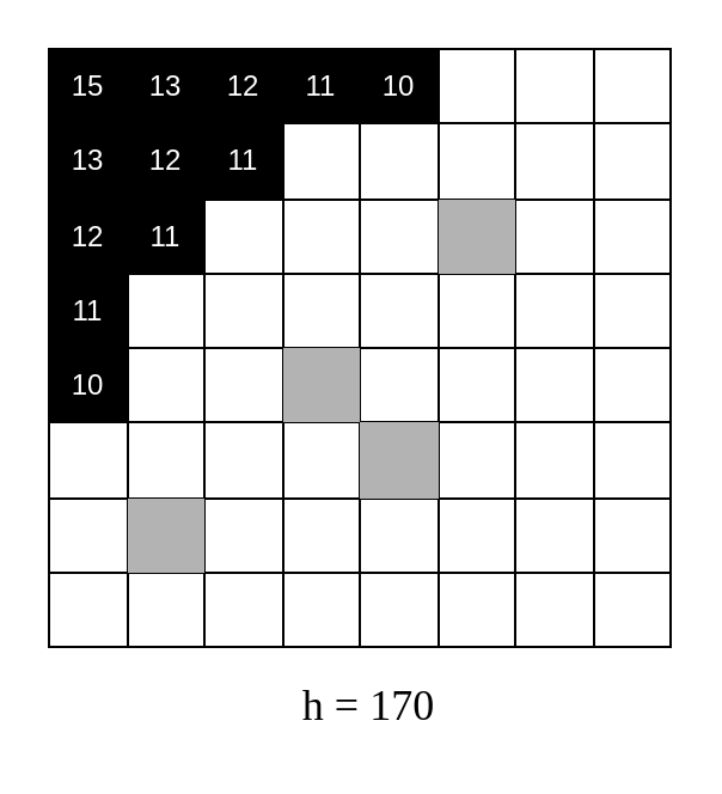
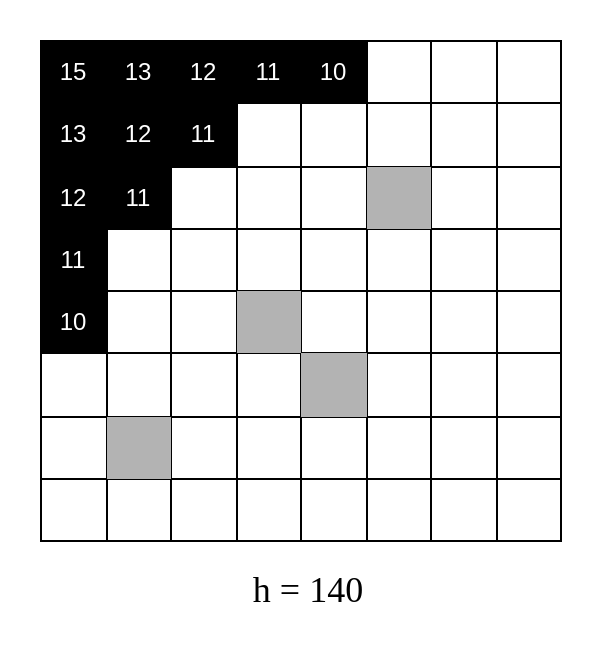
  <mxCell id="0" />
  <mxCell id="1" parent="0" />
  <mxCell id="2" value="" style="shape=table;startSize=0;container=1;collapsible=0;childLayout=tableLayout;" parent="1" vertex="1"><mxGeometry x="20" y="20" width="260" height="250" as="geometry" /></mxCell>
  <mxCell id="3" value="" style="shape=tableRow;horizontal=0;startSize=0;swimlaneHead=0;swimlaneBody=0;strokeColor=inherit;top=0;left=0;bottom=0;right=0;collapsible=0;dropTarget=0;fillColor=none;points=[[0,0.5],[1,0.5]];portConstraint=eastwest;" parent="2" vertex="1"><mxGeometry width="260" height="31" as="geometry" /></mxCell>
  <mxCell id="4" value="&lt;font color=&quot;#ffffff&quot;&gt;15&lt;/font&gt;" style="shape=partialRectangle;html=1;whiteSpace=wrap;connectable=0;strokeColor=inherit;overflow=hidden;fillColor=#000000;top=0;left=0;bottom=0;right=0;pointerEvents=1;" parent="3" vertex="1"><mxGeometry width="33" height="31" as="geometry"><mxRectangle width="33" height="31" as="alternateBounds" /></mxGeometry></mxCell>
  <mxCell id="5" value="&lt;font color=&quot;#ffffff&quot;&gt;13&lt;/font&gt;" style="shape=partialRectangle;html=1;whiteSpace=wrap;connectable=0;strokeColor=inherit;overflow=hidden;fillColor=#000000;top=0;left=0;bottom=0;right=0;pointerEvents=1;" parent="3" vertex="1"><mxGeometry x="33" width="32" height="31" as="geometry"><mxRectangle width="32" height="31" as="alternateBounds" /></mxGeometry></mxCell>
  <mxCell id="6" value="&lt;font color=&quot;#ffffff&quot;&gt;12&lt;/font&gt;" style="shape=partialRectangle;html=1;whiteSpace=wrap;connectable=0;strokeColor=inherit;overflow=hidden;fillColor=#000000;top=0;left=0;bottom=0;right=0;pointerEvents=1;" parent="3" vertex="1"><mxGeometry x="65" width="33" height="31" as="geometry"><mxRectangle width="33" height="31" as="alternateBounds" /></mxGeometry></mxCell>
  <mxCell id="7" value="&lt;font color=&quot;#ffffff&quot;&gt;11&lt;/font&gt;" style="shape=partialRectangle;html=1;whiteSpace=wrap;connectable=0;strokeColor=inherit;overflow=hidden;fillColor=#000000;top=0;left=0;bottom=0;right=0;pointerEvents=1;" parent="3" vertex="1"><mxGeometry x="98" width="32" height="31" as="geometry"><mxRectangle width="32" height="31" as="alternateBounds" /></mxGeometry></mxCell>
  <mxCell id="8" value="&lt;font color=&quot;#ffffff&quot;&gt;10&lt;/font&gt;" style="shape=partialRectangle;html=1;whiteSpace=wrap;connectable=0;strokeColor=inherit;overflow=hidden;fillColor=#000000;top=0;left=0;bottom=0;right=0;pointerEvents=1;" parent="3" vertex="1"><mxGeometry x="130" width="33" height="31" as="geometry"><mxRectangle width="33" height="31" as="alternateBounds" /></mxGeometry></mxCell>
  <mxCell id="9" value="" style="shape=partialRectangle;html=1;whiteSpace=wrap;connectable=0;strokeColor=inherit;overflow=hidden;fillColor=none;top=0;left=0;bottom=0;right=0;pointerEvents=1;" parent="3" vertex="1"><mxGeometry x="163" width="32" height="31" as="geometry"><mxRectangle width="32" height="31" as="alternateBounds" /></mxGeometry></mxCell>
  <mxCell id="10" value="" style="shape=partialRectangle;html=1;whiteSpace=wrap;connectable=0;strokeColor=inherit;overflow=hidden;fillColor=none;top=0;left=0;bottom=0;right=0;pointerEvents=1;" parent="3" vertex="1"><mxGeometry x="195" width="33" height="31" as="geometry"><mxRectangle width="33" height="31" as="alternateBounds" /></mxGeometry></mxCell>
  <mxCell id="11" value="" style="shape=partialRectangle;html=1;whiteSpace=wrap;connectable=0;strokeColor=inherit;overflow=hidden;fillColor=none;top=0;left=0;bottom=0;right=0;pointerEvents=1;" parent="3" vertex="1"><mxGeometry x="228" width="32" height="31" as="geometry"><mxRectangle width="32" height="31" as="alternateBounds" /></mxGeometry></mxCell>
  <mxCell id="12" value="" style="shape=tableRow;horizontal=0;startSize=0;swimlaneHead=0;swimlaneBody=0;strokeColor=inherit;top=0;left=0;bottom=0;right=0;collapsible=0;dropTarget=0;fillColor=none;points=[[0,0.5],[1,0.5]];portConstraint=eastwest;" parent="2" vertex="1"><mxGeometry y="31" width="260" height="32" as="geometry" /></mxCell>
  <mxCell id="13" value="&lt;font color=&quot;#ffffff&quot;&gt;13&lt;/font&gt;" style="shape=partialRectangle;html=1;whiteSpace=wrap;connectable=0;strokeColor=inherit;overflow=hidden;fillColor=#000000;top=0;left=0;bottom=0;right=0;pointerEvents=1;" parent="12" vertex="1"><mxGeometry width="33" height="32" as="geometry"><mxRectangle width="33" height="32" as="alternateBounds" /></mxGeometry></mxCell>
  <mxCell id="14" value="&lt;font color=&quot;#ffffff&quot;&gt;12&lt;/font&gt;" style="shape=partialRectangle;html=1;whiteSpace=wrap;connectable=0;strokeColor=inherit;overflow=hidden;fillColor=#000000;top=0;left=0;bottom=0;right=0;pointerEvents=1;" parent="12" vertex="1"><mxGeometry x="33" width="32" height="32" as="geometry"><mxRectangle width="32" height="32" as="alternateBounds" /></mxGeometry></mxCell>
  <mxCell id="15" value="&lt;font color=&quot;#ffffff&quot;&gt;11&lt;/font&gt;" style="shape=partialRectangle;html=1;whiteSpace=wrap;connectable=0;strokeColor=inherit;overflow=hidden;fillColor=#000000;top=0;left=0;bottom=0;right=0;pointerEvents=1;" parent="12" vertex="1"><mxGeometry x="65" width="33" height="32" as="geometry"><mxRectangle width="33" height="32" as="alternateBounds" /></mxGeometry></mxCell>
  <mxCell id="16" value="" style="shape=partialRectangle;html=1;whiteSpace=wrap;connectable=0;strokeColor=inherit;overflow=hidden;fillColor=none;top=0;left=0;bottom=0;right=0;pointerEvents=1;" parent="12" vertex="1"><mxGeometry x="98" width="32" height="32" as="geometry"><mxRectangle width="32" height="32" as="alternateBounds" /></mxGeometry></mxCell>
  <mxCell id="17" value="" style="shape=partialRectangle;html=1;whiteSpace=wrap;connectable=0;strokeColor=inherit;overflow=hidden;fillColor=none;top=0;left=0;bottom=0;right=0;pointerEvents=1;" parent="12" vertex="1"><mxGeometry x="130" width="33" height="32" as="geometry"><mxRectangle width="33" height="32" as="alternateBounds" /></mxGeometry></mxCell>
  <mxCell id="18" value="" style="shape=partialRectangle;html=1;whiteSpace=wrap;connectable=0;strokeColor=inherit;overflow=hidden;fillColor=none;top=0;left=0;bottom=0;right=0;pointerEvents=1;" parent="12" vertex="1"><mxGeometry x="163" width="32" height="32" as="geometry"><mxRectangle width="32" height="32" as="alternateBounds" /></mxGeometry></mxCell>
  <mxCell id="19" value="" style="shape=partialRectangle;html=1;whiteSpace=wrap;connectable=0;strokeColor=inherit;overflow=hidden;fillColor=none;top=0;left=0;bottom=0;right=0;pointerEvents=1;" parent="12" vertex="1"><mxGeometry x="195" width="33" height="32" as="geometry"><mxRectangle width="33" height="32" as="alternateBounds" /></mxGeometry></mxCell>
  <mxCell id="20" value="" style="shape=partialRectangle;html=1;whiteSpace=wrap;connectable=0;strokeColor=inherit;overflow=hidden;fillColor=none;top=0;left=0;bottom=0;right=0;pointerEvents=1;" parent="12" vertex="1"><mxGeometry x="228" width="32" height="32" as="geometry"><mxRectangle width="32" height="32" as="alternateBounds" /></mxGeometry></mxCell>
  <mxCell id="21" value="" style="shape=tableRow;horizontal=0;startSize=0;swimlaneHead=0;swimlaneBody=0;strokeColor=inherit;top=0;left=0;bottom=0;right=0;collapsible=0;dropTarget=0;fillColor=none;points=[[0,0.5],[1,0.5]];portConstraint=eastwest;" parent="2" vertex="1"><mxGeometry y="63" width="260" height="31" as="geometry" /></mxCell>
  <mxCell id="22" value="&lt;font color=&quot;#ffffff&quot;&gt;12&lt;/font&gt;" style="shape=partialRectangle;html=1;whiteSpace=wrap;connectable=0;strokeColor=inherit;overflow=hidden;fillColor=#000000;top=0;left=0;bottom=0;right=0;pointerEvents=1;" parent="21" vertex="1"><mxGeometry width="33" height="31" as="geometry"><mxRectangle width="33" height="31" as="alternateBounds" /></mxGeometry></mxCell>
  <mxCell id="23" value="&lt;font color=&quot;#ffffff&quot;&gt;11&lt;/font&gt;" style="shape=partialRectangle;html=1;whiteSpace=wrap;connectable=0;strokeColor=inherit;overflow=hidden;fillColor=#000000;top=0;left=0;bottom=0;right=0;pointerEvents=1;" parent="21" vertex="1"><mxGeometry x="33" width="32" height="31" as="geometry"><mxRectangle width="32" height="31" as="alternateBounds" /></mxGeometry></mxCell>
  <mxCell id="24" value="" style="shape=partialRectangle;html=1;whiteSpace=wrap;connectable=0;strokeColor=inherit;overflow=hidden;fillColor=none;top=0;left=0;bottom=0;right=0;pointerEvents=1;" parent="21" vertex="1"><mxGeometry x="65" width="33" height="31" as="geometry"><mxRectangle width="33" height="31" as="alternateBounds" /></mxGeometry></mxCell>
  <mxCell id="25" value="" style="shape=partialRectangle;html=1;whiteSpace=wrap;connectable=0;strokeColor=inherit;overflow=hidden;fillColor=none;top=0;left=0;bottom=0;right=0;pointerEvents=1;" parent="21" vertex="1"><mxGeometry x="98" width="32" height="31" as="geometry"><mxRectangle width="32" height="31" as="alternateBounds" /></mxGeometry></mxCell>
  <mxCell id="26" value="" style="shape=partialRectangle;html=1;whiteSpace=wrap;connectable=0;strokeColor=inherit;overflow=hidden;fillColor=none;top=0;left=0;bottom=0;right=0;pointerEvents=1;" parent="21" vertex="1"><mxGeometry x="130" width="33" height="31" as="geometry"><mxRectangle width="33" height="31" as="alternateBounds" /></mxGeometry></mxCell>
  <mxCell id="27" value="" style="shape=partialRectangle;html=1;whiteSpace=wrap;connectable=0;strokeColor=inherit;overflow=hidden;fillColor=#B3B3B3;top=0;left=0;bottom=0;right=0;pointerEvents=1;" parent="21" vertex="1"><mxGeometry x="163" width="32" height="31" as="geometry"><mxRectangle width="32" height="31" as="alternateBounds" /></mxGeometry></mxCell>
  <mxCell id="28" value="" style="shape=partialRectangle;html=1;whiteSpace=wrap;connectable=0;strokeColor=inherit;overflow=hidden;fillColor=none;top=0;left=0;bottom=0;right=0;pointerEvents=1;" parent="21" vertex="1"><mxGeometry x="195" width="33" height="31" as="geometry"><mxRectangle width="33" height="31" as="alternateBounds" /></mxGeometry></mxCell>
  <mxCell id="29" value="" style="shape=partialRectangle;html=1;whiteSpace=wrap;connectable=0;strokeColor=inherit;overflow=hidden;fillColor=none;top=0;left=0;bottom=0;right=0;pointerEvents=1;" parent="21" vertex="1"><mxGeometry x="228" width="32" height="31" as="geometry"><mxRectangle width="32" height="31" as="alternateBounds" /></mxGeometry></mxCell>
  <mxCell id="30" value="" style="shape=tableRow;horizontal=0;startSize=0;swimlaneHead=0;swimlaneBody=0;strokeColor=inherit;top=0;left=0;bottom=0;right=0;collapsible=0;dropTarget=0;fillColor=none;points=[[0,0.5],[1,0.5]];portConstraint=eastwest;" parent="2" vertex="1"><mxGeometry y="94" width="260" height="31" as="geometry" /></mxCell>
  <mxCell id="31" value="&lt;font color=&quot;#ffffff&quot;&gt;11&lt;/font&gt;" style="shape=partialRectangle;html=1;whiteSpace=wrap;connectable=0;strokeColor=inherit;overflow=hidden;fillColor=#000000;top=0;left=0;bottom=0;right=0;pointerEvents=1;" parent="30" vertex="1"><mxGeometry width="33" height="31" as="geometry"><mxRectangle width="33" height="31" as="alternateBounds" /></mxGeometry></mxCell>
  <mxCell id="32" value="" style="shape=partialRectangle;html=1;whiteSpace=wrap;connectable=0;strokeColor=inherit;overflow=hidden;fillColor=none;top=0;left=0;bottom=0;right=0;pointerEvents=1;" parent="30" vertex="1"><mxGeometry x="33" width="32" height="31" as="geometry"><mxRectangle width="32" height="31" as="alternateBounds" /></mxGeometry></mxCell>
  <mxCell id="33" value="" style="shape=partialRectangle;html=1;whiteSpace=wrap;connectable=0;strokeColor=inherit;overflow=hidden;fillColor=none;top=0;left=0;bottom=0;right=0;pointerEvents=1;" parent="30" vertex="1"><mxGeometry x="65" width="33" height="31" as="geometry"><mxRectangle width="33" height="31" as="alternateBounds" /></mxGeometry></mxCell>
  <mxCell id="34" value="" style="shape=partialRectangle;html=1;whiteSpace=wrap;connectable=0;strokeColor=inherit;overflow=hidden;fillColor=none;top=0;left=0;bottom=0;right=0;pointerEvents=1;" parent="30" vertex="1"><mxGeometry x="98" width="32" height="31" as="geometry"><mxRectangle width="32" height="31" as="alternateBounds" /></mxGeometry></mxCell>
  <mxCell id="35" value="" style="shape=partialRectangle;html=1;whiteSpace=wrap;connectable=0;strokeColor=inherit;overflow=hidden;fillColor=none;top=0;left=0;bottom=0;right=0;pointerEvents=1;" parent="30" vertex="1"><mxGeometry x="130" width="33" height="31" as="geometry"><mxRectangle width="33" height="31" as="alternateBounds" /></mxGeometry></mxCell>
  <mxCell id="36" value="" style="shape=partialRectangle;html=1;whiteSpace=wrap;connectable=0;strokeColor=inherit;overflow=hidden;fillColor=none;top=0;left=0;bottom=0;right=0;pointerEvents=1;" parent="30" vertex="1"><mxGeometry x="163" width="32" height="31" as="geometry"><mxRectangle width="32" height="31" as="alternateBounds" /></mxGeometry></mxCell>
  <mxCell id="37" value="" style="shape=partialRectangle;html=1;whiteSpace=wrap;connectable=0;strokeColor=inherit;overflow=hidden;fillColor=none;top=0;left=0;bottom=0;right=0;pointerEvents=1;" parent="30" vertex="1"><mxGeometry x="195" width="33" height="31" as="geometry"><mxRectangle width="33" height="31" as="alternateBounds" /></mxGeometry></mxCell>
  <mxCell id="38" value="" style="shape=partialRectangle;html=1;whiteSpace=wrap;connectable=0;strokeColor=inherit;overflow=hidden;fillColor=none;top=0;left=0;bottom=0;right=0;pointerEvents=1;" parent="30" vertex="1"><mxGeometry x="228" width="32" height="31" as="geometry"><mxRectangle width="32" height="31" as="alternateBounds" /></mxGeometry></mxCell>
  <mxCell id="39" value="" style="shape=tableRow;horizontal=0;startSize=0;swimlaneHead=0;swimlaneBody=0;strokeColor=inherit;top=0;left=0;bottom=0;right=0;collapsible=0;dropTarget=0;fillColor=none;points=[[0,0.5],[1,0.5]];portConstraint=eastwest;" parent="2" vertex="1"><mxGeometry y="125" width="260" height="31" as="geometry" /></mxCell>
  <mxCell id="40" value="&lt;font color=&quot;#ffffff&quot;&gt;10&lt;/font&gt;" style="shape=partialRectangle;html=1;whiteSpace=wrap;connectable=0;strokeColor=inherit;overflow=hidden;fillColor=#000000;top=0;left=0;bottom=0;right=0;pointerEvents=1;" parent="39" vertex="1"><mxGeometry width="33" height="31" as="geometry"><mxRectangle width="33" height="31" as="alternateBounds" /></mxGeometry></mxCell>
  <mxCell id="41" value="" style="shape=partialRectangle;html=1;whiteSpace=wrap;connectable=0;strokeColor=inherit;overflow=hidden;fillColor=none;top=0;left=0;bottom=0;right=0;pointerEvents=1;" parent="39" vertex="1"><mxGeometry x="33" width="32" height="31" as="geometry"><mxRectangle width="32" height="31" as="alternateBounds" /></mxGeometry></mxCell>
  <mxCell id="42" value="" style="shape=partialRectangle;html=1;whiteSpace=wrap;connectable=0;strokeColor=inherit;overflow=hidden;fillColor=none;top=0;left=0;bottom=0;right=0;pointerEvents=1;" parent="39" vertex="1"><mxGeometry x="65" width="33" height="31" as="geometry"><mxRectangle width="33" height="31" as="alternateBounds" /></mxGeometry></mxCell>
  <mxCell id="43" value="" style="shape=partialRectangle;html=1;whiteSpace=wrap;connectable=0;strokeColor=inherit;overflow=hidden;fillColor=#B3B3B3;top=0;left=0;bottom=0;right=0;pointerEvents=1;" parent="39" vertex="1"><mxGeometry x="98" width="32" height="31" as="geometry"><mxRectangle width="32" height="31" as="alternateBounds" /></mxGeometry></mxCell>
  <mxCell id="44" value="" style="shape=partialRectangle;html=1;whiteSpace=wrap;connectable=0;strokeColor=inherit;overflow=hidden;fillColor=none;top=0;left=0;bottom=0;right=0;pointerEvents=1;" parent="39" vertex="1"><mxGeometry x="130" width="33" height="31" as="geometry"><mxRectangle width="33" height="31" as="alternateBounds" /></mxGeometry></mxCell>
  <mxCell id="45" value="" style="shape=partialRectangle;html=1;whiteSpace=wrap;connectable=0;strokeColor=inherit;overflow=hidden;fillColor=none;top=0;left=0;bottom=0;right=0;pointerEvents=1;" parent="39" vertex="1"><mxGeometry x="163" width="32" height="31" as="geometry"><mxRectangle width="32" height="31" as="alternateBounds" /></mxGeometry></mxCell>
  <mxCell id="46" value="" style="shape=partialRectangle;html=1;whiteSpace=wrap;connectable=0;strokeColor=inherit;overflow=hidden;fillColor=none;top=0;left=0;bottom=0;right=0;pointerEvents=1;" parent="39" vertex="1"><mxGeometry x="195" width="33" height="31" as="geometry"><mxRectangle width="33" height="31" as="alternateBounds" /></mxGeometry></mxCell>
  <mxCell id="47" value="" style="shape=partialRectangle;html=1;whiteSpace=wrap;connectable=0;strokeColor=inherit;overflow=hidden;fillColor=none;top=0;left=0;bottom=0;right=0;pointerEvents=1;" parent="39" vertex="1"><mxGeometry x="228" width="32" height="31" as="geometry"><mxRectangle width="32" height="31" as="alternateBounds" /></mxGeometry></mxCell>
  <mxCell id="48" value="" style="shape=tableRow;horizontal=0;startSize=0;swimlaneHead=0;swimlaneBody=0;strokeColor=inherit;top=0;left=0;bottom=0;right=0;collapsible=0;dropTarget=0;fillColor=none;points=[[0,0.5],[1,0.5]];portConstraint=eastwest;" parent="2" vertex="1"><mxGeometry y="156" width="260" height="32" as="geometry" /></mxCell>
  <mxCell id="49" value="" style="shape=partialRectangle;html=1;whiteSpace=wrap;connectable=0;strokeColor=inherit;overflow=hidden;fillColor=none;top=0;left=0;bottom=0;right=0;pointerEvents=1;" parent="48" vertex="1"><mxGeometry width="33" height="32" as="geometry"><mxRectangle width="33" height="32" as="alternateBounds" /></mxGeometry></mxCell>
  <mxCell id="50" value="" style="shape=partialRectangle;html=1;whiteSpace=wrap;connectable=0;strokeColor=inherit;overflow=hidden;fillColor=none;top=0;left=0;bottom=0;right=0;pointerEvents=1;" parent="48" vertex="1"><mxGeometry x="33" width="32" height="32" as="geometry"><mxRectangle width="32" height="32" as="alternateBounds" /></mxGeometry></mxCell>
  <mxCell id="51" value="" style="shape=partialRectangle;html=1;whiteSpace=wrap;connectable=0;strokeColor=inherit;overflow=hidden;fillColor=none;top=0;left=0;bottom=0;right=0;pointerEvents=1;" parent="48" vertex="1"><mxGeometry x="65" width="33" height="32" as="geometry"><mxRectangle width="33" height="32" as="alternateBounds" /></mxGeometry></mxCell>
  <mxCell id="52" value="" style="shape=partialRectangle;html=1;whiteSpace=wrap;connectable=0;strokeColor=inherit;overflow=hidden;fillColor=none;top=0;left=0;bottom=0;right=0;pointerEvents=1;" parent="48" vertex="1"><mxGeometry x="98" width="32" height="32" as="geometry"><mxRectangle width="32" height="32" as="alternateBounds" /></mxGeometry></mxCell>
  <mxCell id="53" value="" style="shape=partialRectangle;html=1;whiteSpace=wrap;connectable=0;strokeColor=inherit;overflow=hidden;fillColor=#B3B3B3;top=0;left=0;bottom=0;right=0;pointerEvents=1;" parent="48" vertex="1"><mxGeometry x="130" width="33" height="32" as="geometry"><mxRectangle width="33" height="32" as="alternateBounds" /></mxGeometry></mxCell>
  <mxCell id="54" value="" style="shape=partialRectangle;html=1;whiteSpace=wrap;connectable=0;strokeColor=inherit;overflow=hidden;fillColor=none;top=0;left=0;bottom=0;right=0;pointerEvents=1;" parent="48" vertex="1"><mxGeometry x="163" width="32" height="32" as="geometry"><mxRectangle width="32" height="32" as="alternateBounds" /></mxGeometry></mxCell>
  <mxCell id="55" value="" style="shape=partialRectangle;html=1;whiteSpace=wrap;connectable=0;strokeColor=inherit;overflow=hidden;fillColor=none;top=0;left=0;bottom=0;right=0;pointerEvents=1;" parent="48" vertex="1"><mxGeometry x="195" width="33" height="32" as="geometry"><mxRectangle width="33" height="32" as="alternateBounds" /></mxGeometry></mxCell>
  <mxCell id="56" value="" style="shape=partialRectangle;html=1;whiteSpace=wrap;connectable=0;strokeColor=inherit;overflow=hidden;fillColor=none;top=0;left=0;bottom=0;right=0;pointerEvents=1;" parent="48" vertex="1"><mxGeometry x="228" width="32" height="32" as="geometry"><mxRectangle width="32" height="32" as="alternateBounds" /></mxGeometry></mxCell>
  <mxCell id="57" value="" style="shape=tableRow;horizontal=0;startSize=0;swimlaneHead=0;swimlaneBody=0;strokeColor=inherit;top=0;left=0;bottom=0;right=0;collapsible=0;dropTarget=0;fillColor=none;points=[[0,0.5],[1,0.5]];portConstraint=eastwest;" parent="2" vertex="1"><mxGeometry y="188" width="260" height="31" as="geometry" /></mxCell>
  <mxCell id="58" value="" style="shape=partialRectangle;html=1;whiteSpace=wrap;connectable=0;strokeColor=inherit;overflow=hidden;fillColor=none;top=0;left=0;bottom=0;right=0;pointerEvents=1;" parent="57" vertex="1"><mxGeometry width="33" height="31" as="geometry"><mxRectangle width="33" height="31" as="alternateBounds" /></mxGeometry></mxCell>
  <mxCell id="59" value="" style="shape=partialRectangle;html=1;whiteSpace=wrap;connectable=0;strokeColor=inherit;overflow=hidden;fillColor=#B3B3B3;top=0;left=0;bottom=0;right=0;pointerEvents=1;" parent="57" vertex="1"><mxGeometry x="33" width="32" height="31" as="geometry"><mxRectangle width="32" height="31" as="alternateBounds" /></mxGeometry></mxCell>
  <mxCell id="60" value="" style="shape=partialRectangle;html=1;whiteSpace=wrap;connectable=0;strokeColor=inherit;overflow=hidden;fillColor=none;top=0;left=0;bottom=0;right=0;pointerEvents=1;" parent="57" vertex="1"><mxGeometry x="65" width="33" height="31" as="geometry"><mxRectangle width="33" height="31" as="alternateBounds" /></mxGeometry></mxCell>
  <mxCell id="61" value="" style="shape=partialRectangle;html=1;whiteSpace=wrap;connectable=0;strokeColor=inherit;overflow=hidden;fillColor=none;top=0;left=0;bottom=0;right=0;pointerEvents=1;" parent="57" vertex="1"><mxGeometry x="98" width="32" height="31" as="geometry"><mxRectangle width="32" height="31" as="alternateBounds" /></mxGeometry></mxCell>
  <mxCell id="62" value="" style="shape=partialRectangle;html=1;whiteSpace=wrap;connectable=0;strokeColor=inherit;overflow=hidden;fillColor=none;top=0;left=0;bottom=0;right=0;pointerEvents=1;" parent="57" vertex="1"><mxGeometry x="130" width="33" height="31" as="geometry"><mxRectangle width="33" height="31" as="alternateBounds" /></mxGeometry></mxCell>
  <mxCell id="63" value="" style="shape=partialRectangle;html=1;whiteSpace=wrap;connectable=0;strokeColor=inherit;overflow=hidden;fillColor=none;top=0;left=0;bottom=0;right=0;pointerEvents=1;" parent="57" vertex="1"><mxGeometry x="163" width="32" height="31" as="geometry"><mxRectangle width="32" height="31" as="alternateBounds" /></mxGeometry></mxCell>
  <mxCell id="64" value="" style="shape=partialRectangle;html=1;whiteSpace=wrap;connectable=0;strokeColor=inherit;overflow=hidden;fillColor=none;top=0;left=0;bottom=0;right=0;pointerEvents=1;" parent="57" vertex="1"><mxGeometry x="195" width="33" height="31" as="geometry"><mxRectangle width="33" height="31" as="alternateBounds" /></mxGeometry></mxCell>
  <mxCell id="65" value="" style="shape=partialRectangle;html=1;whiteSpace=wrap;connectable=0;strokeColor=inherit;overflow=hidden;fillColor=none;top=0;left=0;bottom=0;right=0;pointerEvents=1;" parent="57" vertex="1"><mxGeometry x="228" width="32" height="31" as="geometry"><mxRectangle width="32" height="31" as="alternateBounds" /></mxGeometry></mxCell>
  <mxCell id="66" value="" style="shape=tableRow;horizontal=0;startSize=0;swimlaneHead=0;swimlaneBody=0;strokeColor=inherit;top=0;left=0;bottom=0;right=0;collapsible=0;dropTarget=0;fillColor=none;points=[[0,0.5],[1,0.5]];portConstraint=eastwest;" parent="2" vertex="1"><mxGeometry y="219" width="260" height="31" as="geometry" /></mxCell>
  <mxCell id="67" value="" style="shape=partialRectangle;html=1;whiteSpace=wrap;connectable=0;strokeColor=inherit;overflow=hidden;fillColor=none;top=0;left=0;bottom=0;right=0;pointerEvents=1;" parent="66" vertex="1"><mxGeometry width="33" height="31" as="geometry"><mxRectangle width="33" height="31" as="alternateBounds" /></mxGeometry></mxCell>
  <mxCell id="68" value="" style="shape=partialRectangle;html=1;whiteSpace=wrap;connectable=0;strokeColor=inherit;overflow=hidden;fillColor=none;top=0;left=0;bottom=0;right=0;pointerEvents=1;" parent="66" vertex="1"><mxGeometry x="33" width="32" height="31" as="geometry"><mxRectangle width="32" height="31" as="alternateBounds" /></mxGeometry></mxCell>
  <mxCell id="69" value="" style="shape=partialRectangle;html=1;whiteSpace=wrap;connectable=0;strokeColor=inherit;overflow=hidden;fillColor=none;top=0;left=0;bottom=0;right=0;pointerEvents=1;" parent="66" vertex="1"><mxGeometry x="65" width="33" height="31" as="geometry"><mxRectangle width="33" height="31" as="alternateBounds" /></mxGeometry></mxCell>
  <mxCell id="70" value="" style="shape=partialRectangle;html=1;whiteSpace=wrap;connectable=0;strokeColor=inherit;overflow=hidden;fillColor=none;top=0;left=0;bottom=0;right=0;pointerEvents=1;" parent="66" vertex="1"><mxGeometry x="98" width="32" height="31" as="geometry"><mxRectangle width="32" height="31" as="alternateBounds" /></mxGeometry></mxCell>
  <mxCell id="71" value="" style="shape=partialRectangle;html=1;whiteSpace=wrap;connectable=0;strokeColor=inherit;overflow=hidden;fillColor=none;top=0;left=0;bottom=0;right=0;pointerEvents=1;" parent="66" vertex="1"><mxGeometry x="130" width="33" height="31" as="geometry"><mxRectangle width="33" height="31" as="alternateBounds" /></mxGeometry></mxCell>
  <mxCell id="72" value="" style="shape=partialRectangle;html=1;whiteSpace=wrap;connectable=0;strokeColor=inherit;overflow=hidden;fillColor=none;top=0;left=0;bottom=0;right=0;pointerEvents=1;" parent="66" vertex="1"><mxGeometry x="163" width="32" height="31" as="geometry"><mxRectangle width="32" height="31" as="alternateBounds" /></mxGeometry></mxCell>
  <mxCell id="73" value="" style="shape=partialRectangle;html=1;whiteSpace=wrap;connectable=0;strokeColor=inherit;overflow=hidden;fillColor=none;top=0;left=0;bottom=0;right=0;pointerEvents=1;" parent="66" vertex="1"><mxGeometry x="195" width="33" height="31" as="geometry"><mxRectangle width="33" height="31" as="alternateBounds" /></mxGeometry></mxCell>
  <mxCell id="74" value="" style="shape=partialRectangle;html=1;whiteSpace=wrap;connectable=0;strokeColor=inherit;overflow=hidden;fillColor=none;top=0;left=0;bottom=0;right=0;pointerEvents=1;" parent="66" vertex="1"><mxGeometry x="228" width="32" height="31" as="geometry"><mxRectangle width="32" height="31" as="alternateBounds" /></mxGeometry></mxCell>
- <mxCell id="75" value="&lt;font style=&quot;font-size: 18px;&quot; face=&quot;Times New Roman&quot;&gt;h = 170&lt;/font&gt;" style="text;html=1;strokeColor=none;fillColor=none;align=center;verticalAlign=middle;whiteSpace=wrap;rounded=0;" vertex="1" parent="1"><mxGeometry x="109" y="280" width="90" height="30" as="geometry" /></mxCell>
+ <mxCell id="75" value="&lt;font style=&quot;font-size: 18px;&quot; face=&quot;Times New Roman&quot;&gt;h = 140&lt;/font&gt;" style="text;html=1;strokeColor=none;fillColor=none;align=center;verticalAlign=middle;whiteSpace=wrap;rounded=0;" vertex="1" parent="1"><mxGeometry x="109" y="280" width="90" height="30" as="geometry" /></mxCell>
